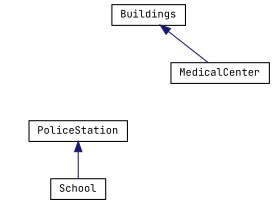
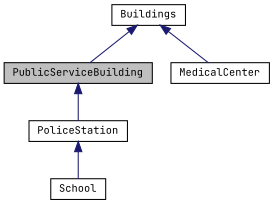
  digraph {
    fontname="JetBrains Mono"
    node [color=black fillcolor=white fontname="JetBrains Mono" fontsize=10 shape=record style=filled]
    edge [color=midnightblue dir=back fontname="JetBrains Mono" fontsize=10 labelfontname=Helvetica labelfontsize=10 style=solid]
+   n1 [fillcolor=grey75 fontcolor=black height=0.2 label=PublicServiceBuilding width=0.4]
    n2 [height=0.2 label=PoliceStation width=0.4]
    n3 [height=0.2 label=MedicalCenter width=0.4]
    n4 [height=0.2 label=School width=0.4]
    n5 [height=0.2 label=Buildings width=0.4]
+   n1 -> n2
    n2 -> n4
+   n5 -> n1
    n5 -> n3
  }
